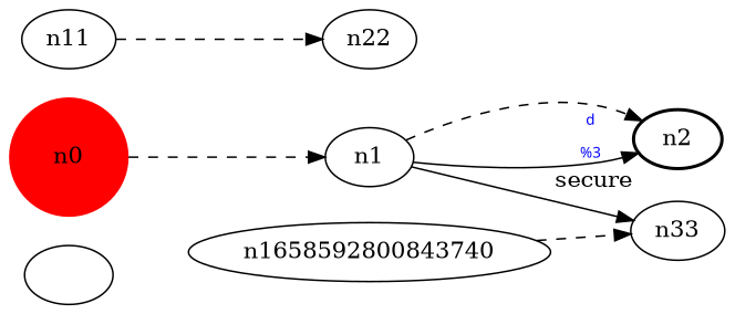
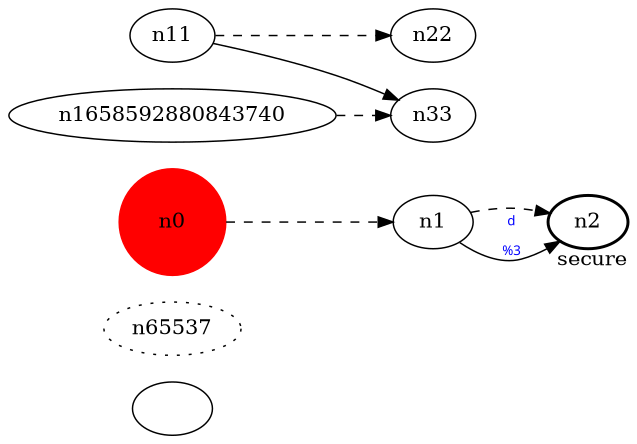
  digraph {
    fontcolor=blue
    rankdir=LR
    edge [style=dashed]
    "󠁱"
+   n65537 [fillcolor="#170141183460469231731687303715884229184" style=dotted]
    n0 [color=red height=1 style=filled width=1]
    n1
    n2 [style=bold xlabel=secure]
    n11
    n22
    n33
-   n1658592880843740 [label=n1658592800843740]
+   n1658592880843740
    n0 -> n1
    n1 -> n2
    n1 -> n2 [fontcolor=blue fontname="comic sans" fontsize=9 label="d\n\l\G" style=""]
    n11 -> n22
-   n1 -> n33 [style=""]
+   n11 -> n33 [style=""]
    n1658592880843740 -> n33
  }
